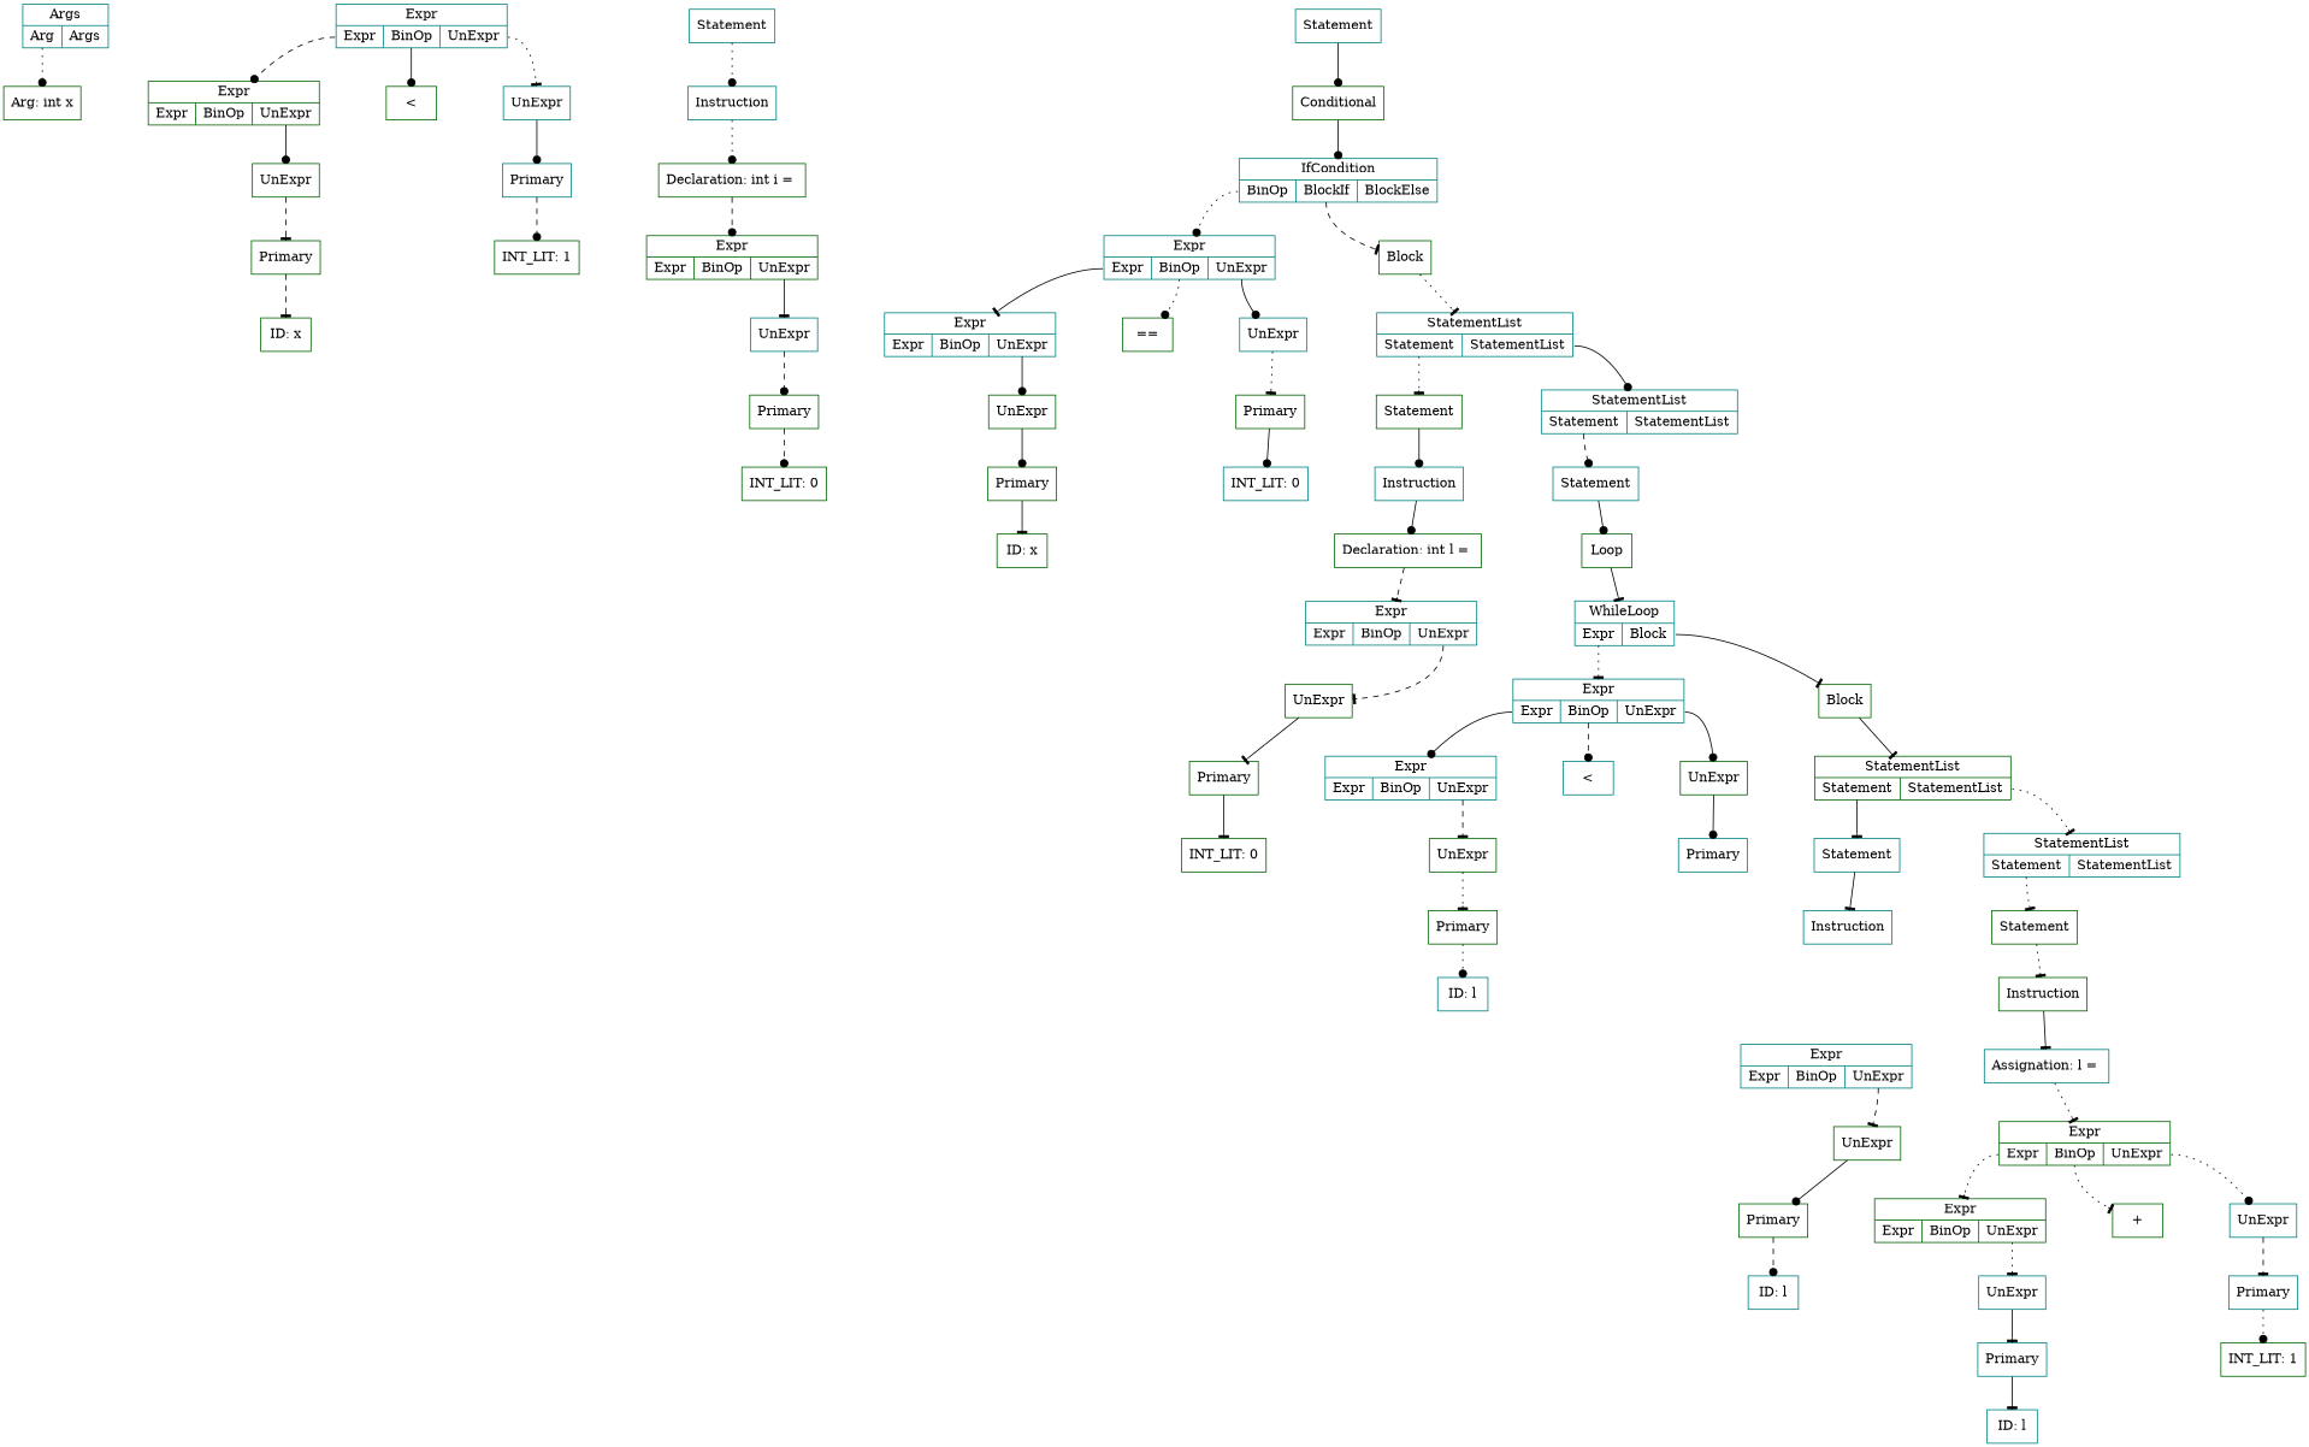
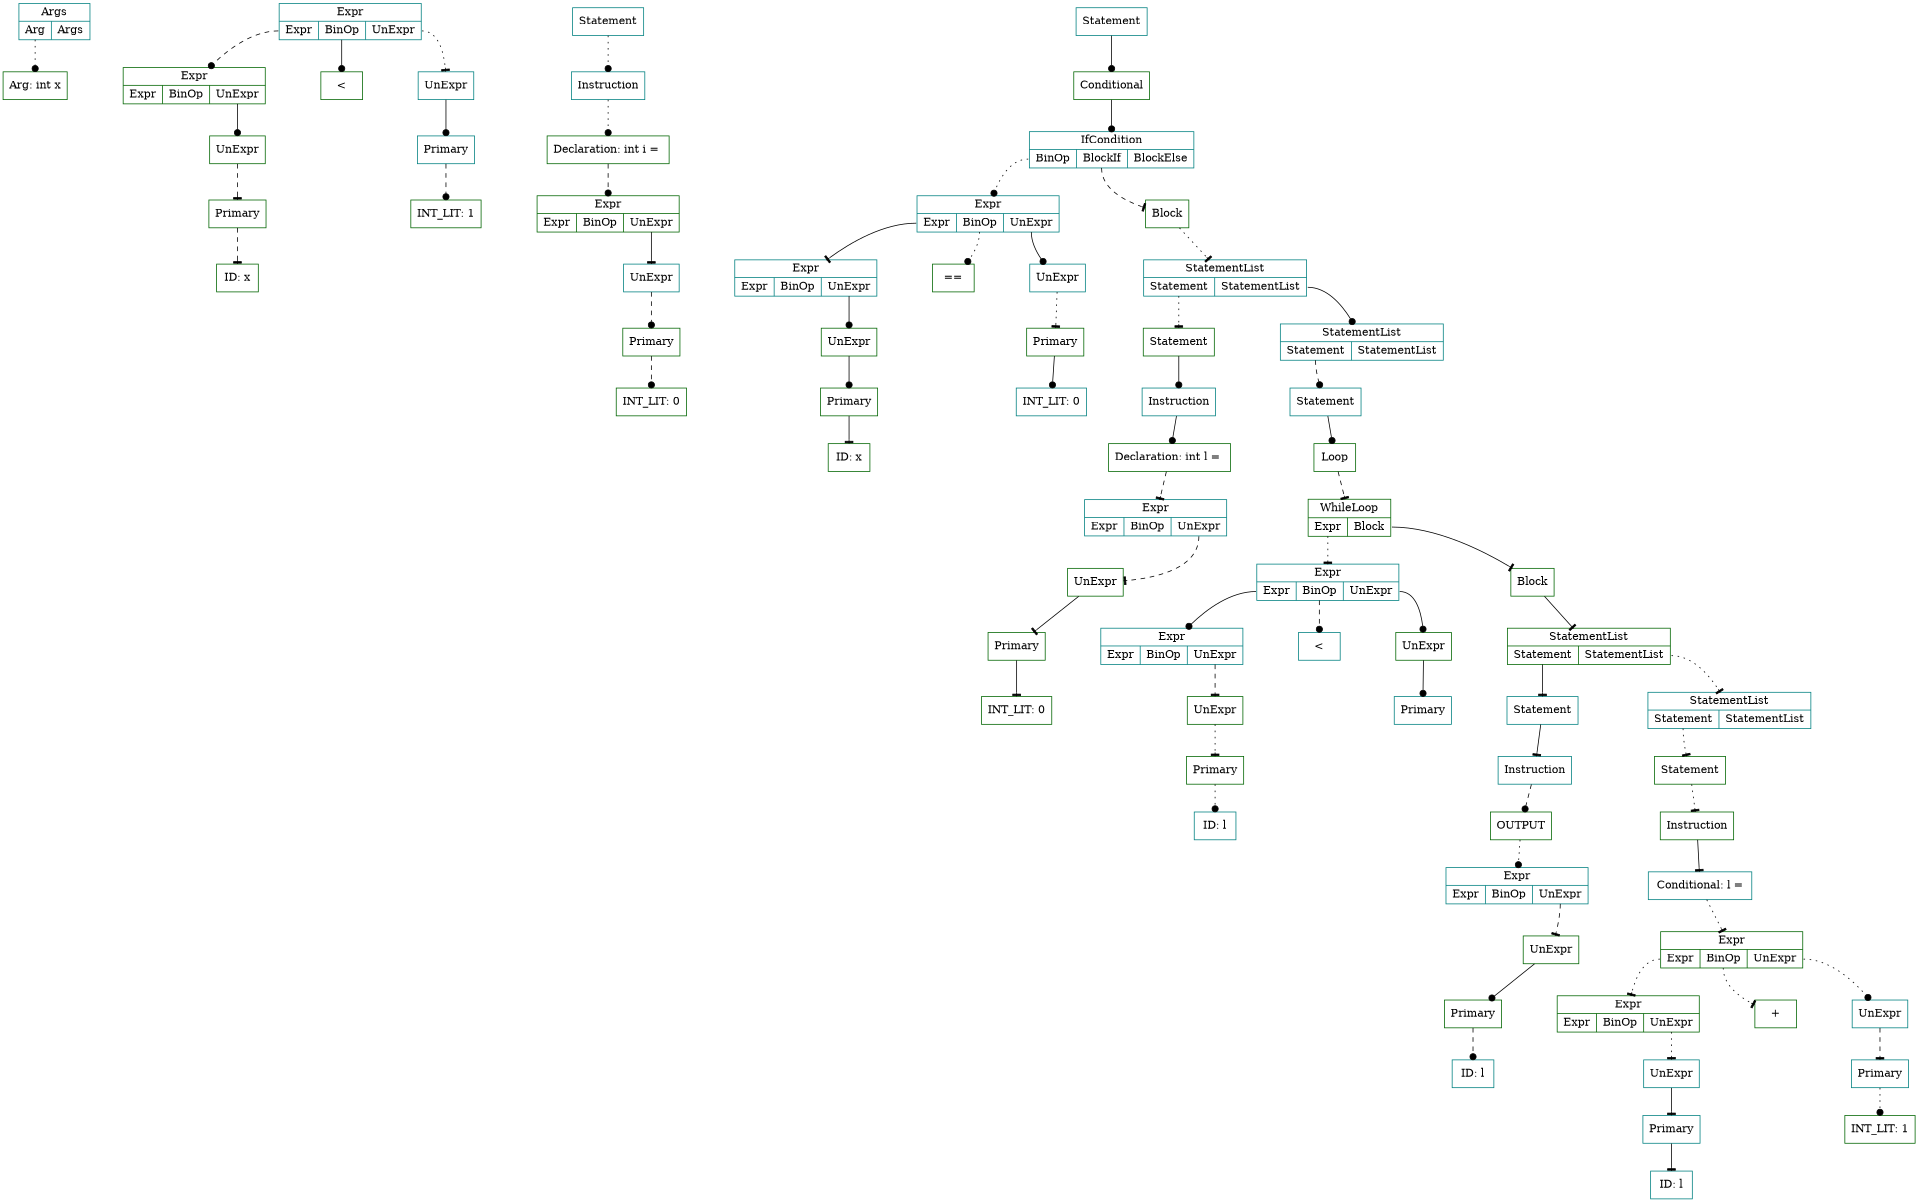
  digraph {
    nodesep=1
    node [color=darkgreen shape=box]
    edge [arrowhead=dot style=solid]
    n1 [label="Arg: int x"]
    n2 [color=teal label="{Args | {<a>Arg | <as> Args}}" shape=record]
    n3 [label=Primary]
    n4 [label="ID: x"]
    n5 [label=UnExpr]
    n6 [label="{Expr | {<e>Expr | <bo>BinOp | <ue>UnExpr}}" shape=record]
    n7 [color=teal label=Primary]
    n8 [label="INT_LIT: 1"]
    n9 [color=teal label=UnExpr]
    n10 [color=teal label="{Expr | {<e>Expr | <bo>BinOp | <ue>UnExpr}}" shape=record]
    n11 [label="<"]
    n12 [label=Primary]
    n13 [label="INT_LIT: 0"]
    n14 [color=teal label=UnExpr]
    n15 [label="{Expr | {<e>Expr | <bo>BinOp | <ue>UnExpr}}" shape=record]
    n16 [label="Declaration: int i = "]
    n17 [color=teal label=Instruction]
    n18 [color=teal label=Statement]
    n19 [label=Primary]
    n20 [label="ID: x"]
    n21 [label=UnExpr]
    n22 [color=teal label="{Expr | {<e>Expr | <bo>BinOp | <ue>UnExpr}}" shape=record]
    n23 [label=Primary]
    n24 [color=teal label="INT_LIT: 0"]
    n25 [color=teal label=UnExpr]
    n26 [color=teal label="{Expr | {<e>Expr | <bo>BinOp | <ue>UnExpr}}" shape=record]
    n27 [label="=="]
    n28 [label=Primary]
    n29 [label="INT_LIT: 0"]
    n30 [label=UnExpr]
    n31 [color=teal label="{Expr | {<e>Expr | <bo>BinOp | <ue>UnExpr}}" shape=record]
    n32 [label="Declaration: int l = "]
    n33 [color=teal label=Instruction]
    n34 [label=Statement]
    n35 [label=Primary]
    n36 [color=teal label="ID: l"]
    n37 [label=UnExpr]
    n38 [color=teal label="{Expr | {<e>Expr | <bo>BinOp | <ue>UnExpr}}" shape=record]
    n39 [color=teal label=Primary]
    n40 [label=UnExpr]
    n41 [color=teal label="{Expr | {<e>Expr | <bo>BinOp | <ue>UnExpr}}" shape=record]
    n42 [color=teal label="<"]
    n43 [label=Primary]
    n44 [color=teal label="ID: l"]
    n45 [label=UnExpr]
    n46 [color=teal label="{Expr | {<e>Expr | <bo>BinOp | <ue>UnExpr}}" shape=record]
    n47 [color=teal label=Instruction]
+   n48 [label=OUTPUT]
    n49 [color=teal label=Statement]
    n50 [color=teal label=Primary]
    n51 [color=teal label="ID: l"]
    n52 [color=teal label=UnExpr]
    n53 [label="{Expr | {<e>Expr | <bo>BinOp | <ue>UnExpr}}" shape=record]
    n54 [color=teal label=Primary]
    n55 [label="INT_LIT: 1"]
    n56 [color=teal label=UnExpr]
    n57 [label="{Expr | {<e>Expr | <bo>BinOp | <ue>UnExpr}}" shape=record]
    n58 [label="+"]
-   n59 [color=teal label="Assignation: l = "]
+   n59 [color=teal label="Conditional: l ="]
    n60 [label=Instruction]
    n61 [label=Statement]
    n62 [color=teal label="{StatementList | {<s>Statement | <sl>StatementList}}" shape=record]
    n63 [label="{StatementList | {<s>Statement | <sl>StatementList}}" shape=record]
    n64 [label=Block]
-   n65 [color=teal label="{WhileLoop | {<e>Expr | <b>Block}}" shape=record]
+   n65 [label="{WhileLoop | {<e>Expr | <b>Block}}" shape=record]
    n66 [label=Loop]
    n67 [color=teal label=Statement]
    n68 [color=teal label="{StatementList | {<s>Statement | <sl>StatementList}}" shape=record]
    n69 [color=teal label="{StatementList | {<s>Statement | <sl>StatementList}}" shape=record]
    n70 [label=Block]
    n71 [color=teal label="{IfCondition | {<e>BinOp | <b1>BlockIf | <b2>BlockElse}}" shape=record]
    n72 [label=Conditional]
    n73 [color=teal label=Statement]
    n2 -> n1 [style=dotted tailport=a]
    n3 -> n4 [arrowhead=tee style=dashed]
    n5 -> n3 [arrowhead=tee style=dashed]
    n6 -> n5 [tailport=ue]
    n7 -> n8 [style=dashed]
    n9 -> n7
    n10 -> n6 [style=dashed tailport=e]
    n10 -> n9 [arrowhead=tee style=dotted tailport=ue]
    n10 -> n11 [tailport=bo]
    n12 -> n13 [style=dashed]
    n14 -> n12 [style=dashed]
    n15 -> n14 [arrowhead=tee tailport=ue]
    n16 -> n15 [style=dashed]
    n17 -> n16 [style=dotted]
    n18 -> n17 [style=dotted]
    n19 -> n20 [arrowhead=tee]
    n21 -> n19
    n22 -> n21 [tailport=ue]
    n23 -> n24
    n25 -> n23 [arrowhead=tee style=dotted]
    n26 -> n22 [arrowhead=tee tailport=e]
    n26 -> n25 [tailport=ue]
    n26 -> n27 [style=dotted tailport=bo]
    n28 -> n29 [arrowhead=tee]
    n30 -> n28 [arrowhead=tee]
    n31 -> n30 [arrowhead=tee style=dashed tailport=ue]
    n32 -> n31 [arrowhead=tee style=dashed]
    n33 -> n32
    n34 -> n33
    n35 -> n36 [style=dotted]
    n37 -> n35 [arrowhead=tee style=dotted]
    n38 -> n37 [arrowhead=tee style=dashed tailport=ue]
    n40 -> n39
    n41 -> n38 [tailport=e]
    n41 -> n40 [tailport=ue]
    n41 -> n42 [style=dashed tailport=bo]
    n43 -> n44 [style=dashed]
    n45 -> n43
    n46 -> n45 [arrowhead=tee style=dashed tailport=ue]
+   n47 -> n48 [style=dashed]
+   n48 -> n46 [style=dotted]
    n49 -> n47 [arrowhead=tee]
    n50 -> n51 [arrowhead=tee]
    n52 -> n50 [arrowhead=tee]
    n53 -> n52 [arrowhead=tee style=dotted tailport=ue]
    n54 -> n55 [style=dotted]
    n56 -> n54 [arrowhead=tee style=dashed]
    n57 -> n53 [arrowhead=tee style=dotted tailport=e]
    n57 -> n56 [style=dotted tailport=ue]
    n57 -> n58 [arrowhead=tee style=dotted tailport=bo]
    n59 -> n57 [arrowhead=tee style=dotted]
    n60 -> n59 [arrowhead=tee]
    n61 -> n60 [arrowhead=tee style=dotted]
    n62 -> n61 [arrowhead=tee style=dotted tailport=s]
    n63 -> n49 [arrowhead=tee tailport=s]
    n63 -> n62 [arrowhead=tee style=dotted tailport=sl]
    n64 -> n63 [arrowhead=tee]
    n65 -> n41 [arrowhead=tee style=dotted tailport=e]
    n65 -> n64 [arrowhead=tee tailport=b]
-   n66 -> n65 [arrowhead=tee]
+   n66 -> n65 [arrowhead=tee style=dashed]
    n67 -> n66
    n68 -> n67 [style=dashed tailport=s]
    n69 -> n34 [arrowhead=tee style=dotted tailport=s]
    n69 -> n68 [tailport=sl]
    n70 -> n69 [arrowhead=tee style=dotted]
    n71 -> n26 [style=dotted tailport=e]
    n71 -> n70 [arrowhead=tee style=dashed tailport=b1]
    n72 -> n71
    n73 -> n72
  }
